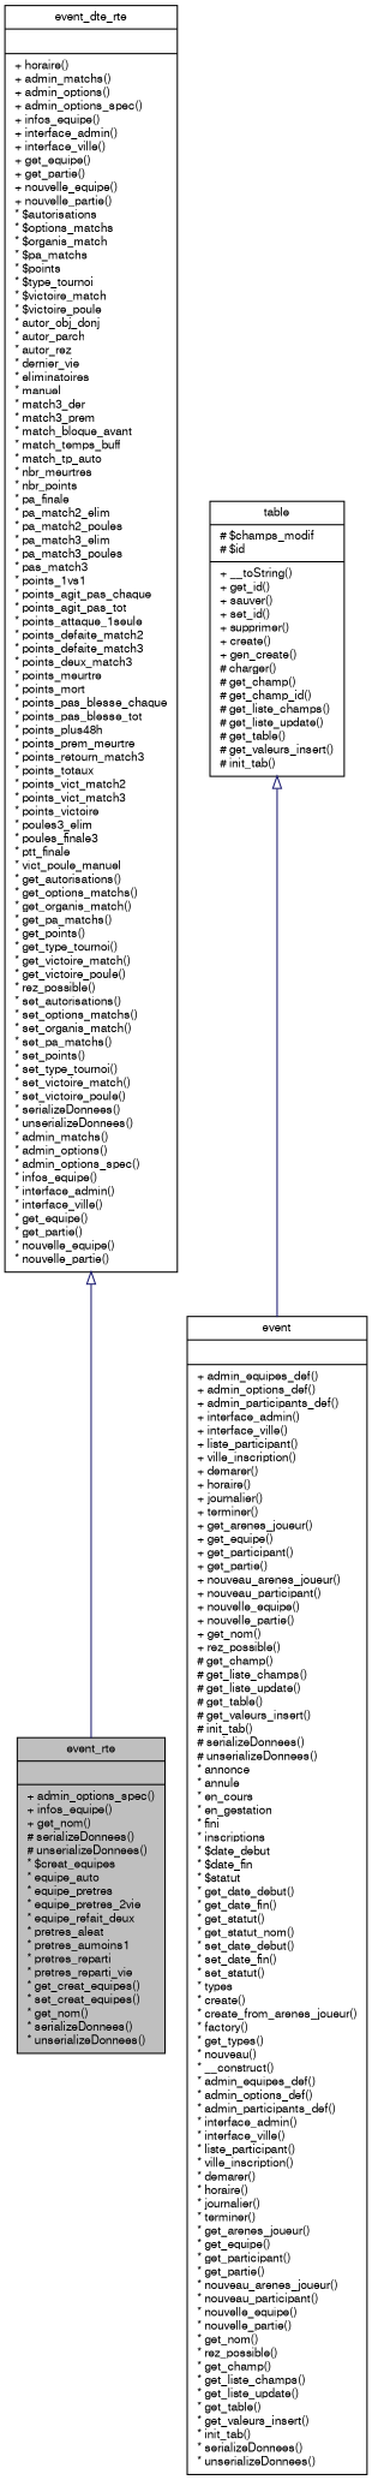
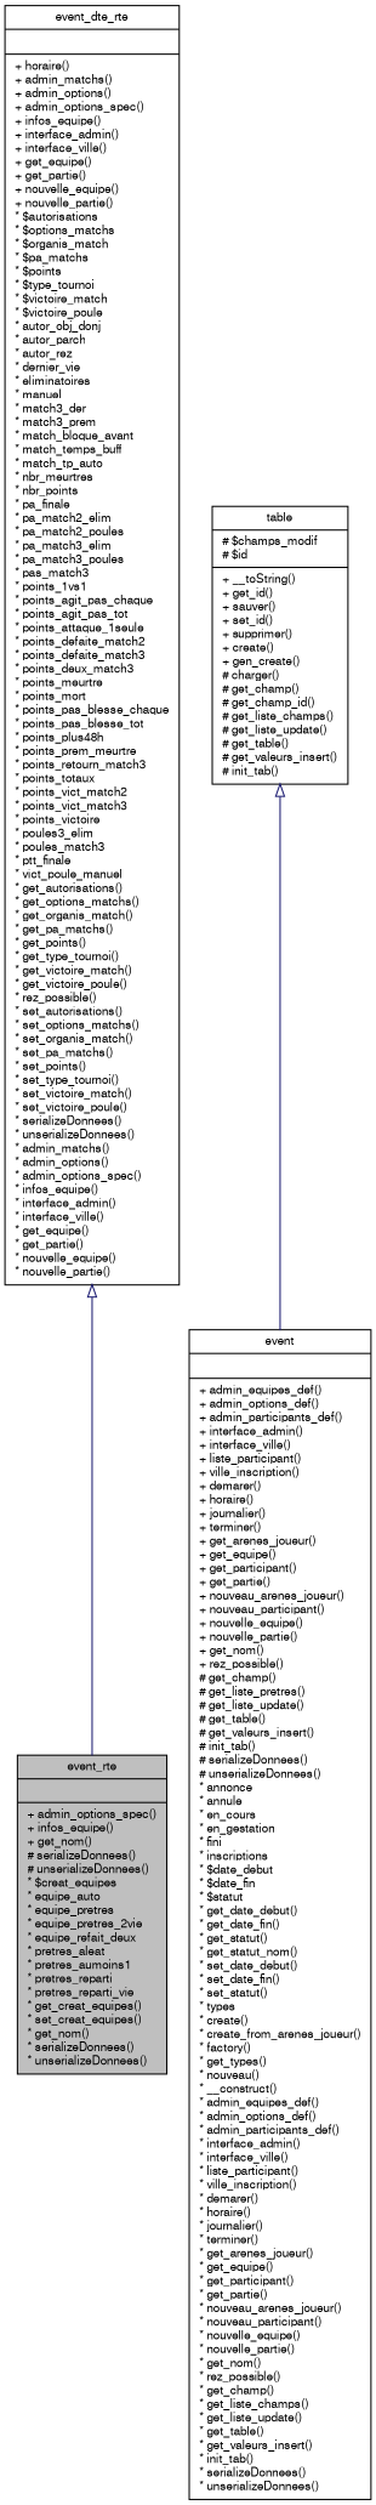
  digraph {
    node [color=black fontname=FreeSans fontsize=10 shape=record]
    edge [arrowtail=empty color=midnightblue dir=back fontname=FreeSans fontsize=10 labelfontname=FreeSans labelfontsize=10 style=solid]
    n1 [fillcolor=grey75 fontcolor=black height=0.2 label="{event_rte\n||+ admin_options_spec()\l+ infos_equipe()\l+ get_nom()\l# serializeDonnees()\l# unserializeDonnees()\l* $creat_equipes\l* equipe_auto\l* equipe_pretres\l* equipe_pretres_2vie\l* equipe_refait_deux\l* pretres_aleat\l* pretres_aumoins1\l* pretres_reparti\l* pretres_reparti_vie\l* get_creat_equipes()\l* set_creat_equipes()\l* get_nom()\l* serializeDonnees()\l* unserializeDonnees()\l}" style=filled width=0.4]
-   n2 [height=0.2 label="{event_dte_rte\n||+ horaire()\l+ admin_matchs()\l+ admin_options()\l+ admin_options_spec()\l+ infos_equipe()\l+ interface_admin()\l+ interface_ville()\l+ get_equipe()\l+ get_partie()\l+ nouvelle_equipe()\l+ nouvelle_partie()\l* $autorisations\l* $options_matchs\l* $organis_match\l* $pa_matchs\l* $points\l* $type_tournoi\l* $victoire_match\l* $victoire_poule\l* autor_obj_donj\l* autor_parch\l* autor_rez\l* dernier_vie\l* eliminatoires\l* manuel\l* match3_der\l* match3_prem\l* match_bloque_avant\l* match_temps_buff\l* match_tp_auto\l* nbr_meurtres\l* nbr_points\l* pa_finale\l* pa_match2_elim\l* pa_match2_poules\l* pa_match3_elim\l* pa_match3_poules\l* pas_match3\l* points_1vs1\l* points_agit_pas_chaque\l* points_agit_pas_tot\l* points_attaque_1seule\l* points_defaite_match2\l* points_defaite_match3\l* points_deux_match3\l* points_meurtre\l* points_mort\l* points_pas_blesse_chaque\l* points_pas_blesse_tot\l* points_plus48h\l* points_prem_meurtre\l* points_retourn_match3\l* points_totaux\l* points_vict_match2\l* points_vict_match3\l* points_victoire\l* poules3_elim\l* poules_finale3\l* ptt_finale\l* vict_poule_manuel\l* get_autorisations()\l* get_options_matchs()\l* get_organis_match()\l* get_pa_matchs()\l* get_points()\l* get_type_tournoi()\l* get_victoire_match()\l* get_victoire_poule()\l* rez_possible()\l* set_autorisations()\l* set_options_matchs()\l* set_organis_match()\l* set_pa_matchs()\l* set_points()\l* set_type_tournoi()\l* set_victoire_match()\l* set_victoire_poule()\l* serializeDonnees()\l* unserializeDonnees()\l* admin_matchs()\l* admin_options()\l* admin_options_spec()\l* infos_equipe()\l* interface_admin()\l* interface_ville()\l* get_equipe()\l* get_partie()\l* nouvelle_equipe()\l* nouvelle_partie()\l}" width=0.4]
-   n3 [height=0.2 label="{event\n||+ admin_equipes_def()\l+ admin_options_def()\l+ admin_participants_def()\l+ interface_admin()\l+ interface_ville()\l+ liste_participant()\l+ ville_inscription()\l+ demarer()\l+ horaire()\l+ journalier()\l+ terminer()\l+ get_arenes_joueur()\l+ get_equipe()\l+ get_participant()\l+ get_partie()\l+ nouveau_arenes_joueur()\l+ nouveau_participant()\l+ nouvelle_equipe()\l+ nouvelle_partie()\l+ get_nom()\l+ rez_possible()\l# get_champ()\l# get_liste_champs()\l# get_liste_update()\l# get_table()\l# get_valeurs_insert()\l# init_tab()\l# serializeDonnees()\l# unserializeDonnees()\l* annonce\l* annule\l* en_cours\l* en_gestation\l* fini\l* inscriptions\l* $date_debut\l* $date_fin\l* $statut\l* get_date_debut()\l* get_date_fin()\l* get_statut()\l* get_statut_nom()\l* set_date_debut()\l* set_date_fin()\l* set_statut()\l* types\l* create()\l* create_from_arenes_joueur()\l* factory()\l* get_types()\l* nouveau()\l* __construct()\l* admin_equipes_def()\l* admin_options_def()\l* admin_participants_def()\l* interface_admin()\l* interface_ville()\l* liste_participant()\l* ville_inscription()\l* demarer()\l* horaire()\l* journalier()\l* terminer()\l* get_arenes_joueur()\l* get_equipe()\l* get_participant()\l* get_partie()\l* nouveau_arenes_joueur()\l* nouveau_participant()\l* nouvelle_equipe()\l* nouvelle_partie()\l* get_nom()\l* rez_possible()\l* get_champ()\l* get_liste_champs()\l* get_liste_update()\l* get_table()\l* get_valeurs_insert()\l* init_tab()\l* serializeDonnees()\l* unserializeDonnees()\l}" width=0.4]
+   n2 [height=0.2 label="{event_dte_rte\n||+ horaire()\l+ admin_matchs()\l+ admin_options()\l+ admin_options_spec()\l+ infos_equipe()\l+ interface_admin()\l+ interface_ville()\l+ get_equipe()\l+ get_partie()\l+ nouvelle_equipe()\l+ nouvelle_partie()\l* $autorisations\l* $options_matchs\l* $organis_match\l* $pa_matchs\l* $points\l* $type_tournoi\l* $victoire_match\l* $victoire_poule\l* autor_obj_donj\l* autor_parch\l* autor_rez\l* dernier_vie\l* eliminatoires\l* manuel\l* match3_der\l* match3_prem\l* match_bloque_avant\l* match_temps_buff\l* match_tp_auto\l* nbr_meurtres\l* nbr_points\l* pa_finale\l* pa_match2_elim\l* pa_match2_poules\l* pa_match3_elim\l* pa_match3_poules\l* pas_match3\l* points_1vs1\l* points_agit_pas_chaque\l* points_agit_pas_tot\l* points_attaque_1seule\l* points_defaite_match2\l* points_defaite_match3\l* points_deux_match3\l* points_meurtre\l* points_mort\l* points_pas_blesse_chaque\l* points_pas_blesse_tot\l* points_plus48h\l* points_prem_meurtre\l* points_retourn_match3\l* points_totaux\l* points_vict_match2\l* points_vict_match3\l* points_victoire\l* poules3_elim\l* poules_match3\l* ptt_finale\l* vict_poule_manuel\l* get_autorisations()\l* get_options_matchs()\l* get_organis_match()\l* get_pa_matchs()\l* get_points()\l* get_type_tournoi()\l* get_victoire_match()\l* get_victoire_poule()\l* rez_possible()\l* set_autorisations()\l* set_options_matchs()\l* set_organis_match()\l* set_pa_matchs()\l* set_points()\l* set_type_tournoi()\l* set_victoire_match()\l* set_victoire_poule()\l* serializeDonnees()\l* unserializeDonnees()\l* admin_matchs()\l* admin_options()\l* admin_options_spec()\l* infos_equipe()\l* interface_admin()\l* interface_ville()\l* get_equipe()\l* get_partie()\l* nouvelle_equipe()\l* nouvelle_partie()\l}" width=0.4]
+   n3 [height=0.2 label="{event\n||+ admin_equipes_def()\l+ admin_options_def()\l+ admin_participants_def()\l+ interface_admin()\l+ interface_ville()\l+ liste_participant()\l+ ville_inscription()\l+ demarer()\l+ horaire()\l+ journalier()\l+ terminer()\l+ get_arenes_joueur()\l+ get_equipe()\l+ get_participant()\l+ get_partie()\l+ nouveau_arenes_joueur()\l+ nouveau_participant()\l+ nouvelle_equipe()\l+ nouvelle_partie()\l+ get_nom()\l+ rez_possible()\l# get_champ()\l# get_liste_pretres()\l# get_liste_update()\l# get_table()\l# get_valeurs_insert()\l# init_tab()\l# serializeDonnees()\l# unserializeDonnees()\l* annonce\l* annule\l* en_cours\l* en_gestation\l* fini\l* inscriptions\l* $date_debut\l* $date_fin\l* $statut\l* get_date_debut()\l* get_date_fin()\l* get_statut()\l* get_statut_nom()\l* set_date_debut()\l* set_date_fin()\l* set_statut()\l* types\l* create()\l* create_from_arenes_joueur()\l* factory()\l* get_types()\l* nouveau()\l* __construct()\l* admin_equipes_def()\l* admin_options_def()\l* admin_participants_def()\l* interface_admin()\l* interface_ville()\l* liste_participant()\l* ville_inscription()\l* demarer()\l* horaire()\l* journalier()\l* terminer()\l* get_arenes_joueur()\l* get_equipe()\l* get_participant()\l* get_partie()\l* nouveau_arenes_joueur()\l* nouveau_participant()\l* nouvelle_equipe()\l* nouvelle_partie()\l* get_nom()\l* rez_possible()\l* get_champ()\l* get_liste_champs()\l* get_liste_update()\l* get_table()\l* get_valeurs_insert()\l* init_tab()\l* serializeDonnees()\l* unserializeDonnees()\l}" width=0.4]
    n4 [height=0.2 label="{table\n|# $champs_modif\l# $id\l|+ __toString()\l+ get_id()\l+ sauver()\l+ set_id()\l+ supprimer()\l+ create()\l+ gen_create()\l# charger()\l# get_champ()\l# get_champ_id()\l# get_liste_champs()\l# get_liste_update()\l# get_table()\l# get_valeurs_insert()\l# init_tab()\l}" width=0.4]
    n2 -> n1
    n4 -> n3
  }
